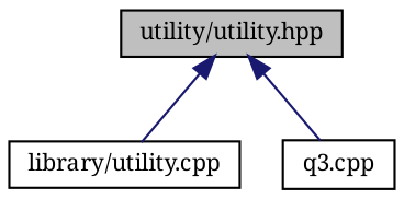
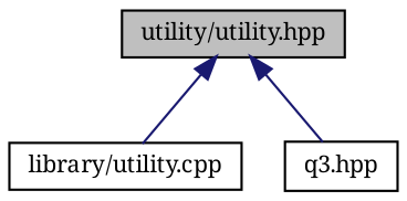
  digraph {
    fontname="Noto Serif"
    node [color=black fillcolor=white fontname="Noto Serif" fontsize=10 shape=record style=filled]
    edge [color=midnightblue dir=back fontname="Noto Serif" fontsize=10 labelfontname=Helvetica labelfontsize=10 style=solid]
    n1 [fillcolor=grey75 fontcolor=black height=0.2 label="utility/utility.hpp" width=0.4]
    n2 [height=0.2 label="library/utility.cpp" width=0.4]
-   n3 [height=0.2 label="q3.cpp" width=0.4]
+   n3 [height=0.2 label="q3.hpp" width=0.4]
    n1 -> n2
    n1 -> n3
  }
